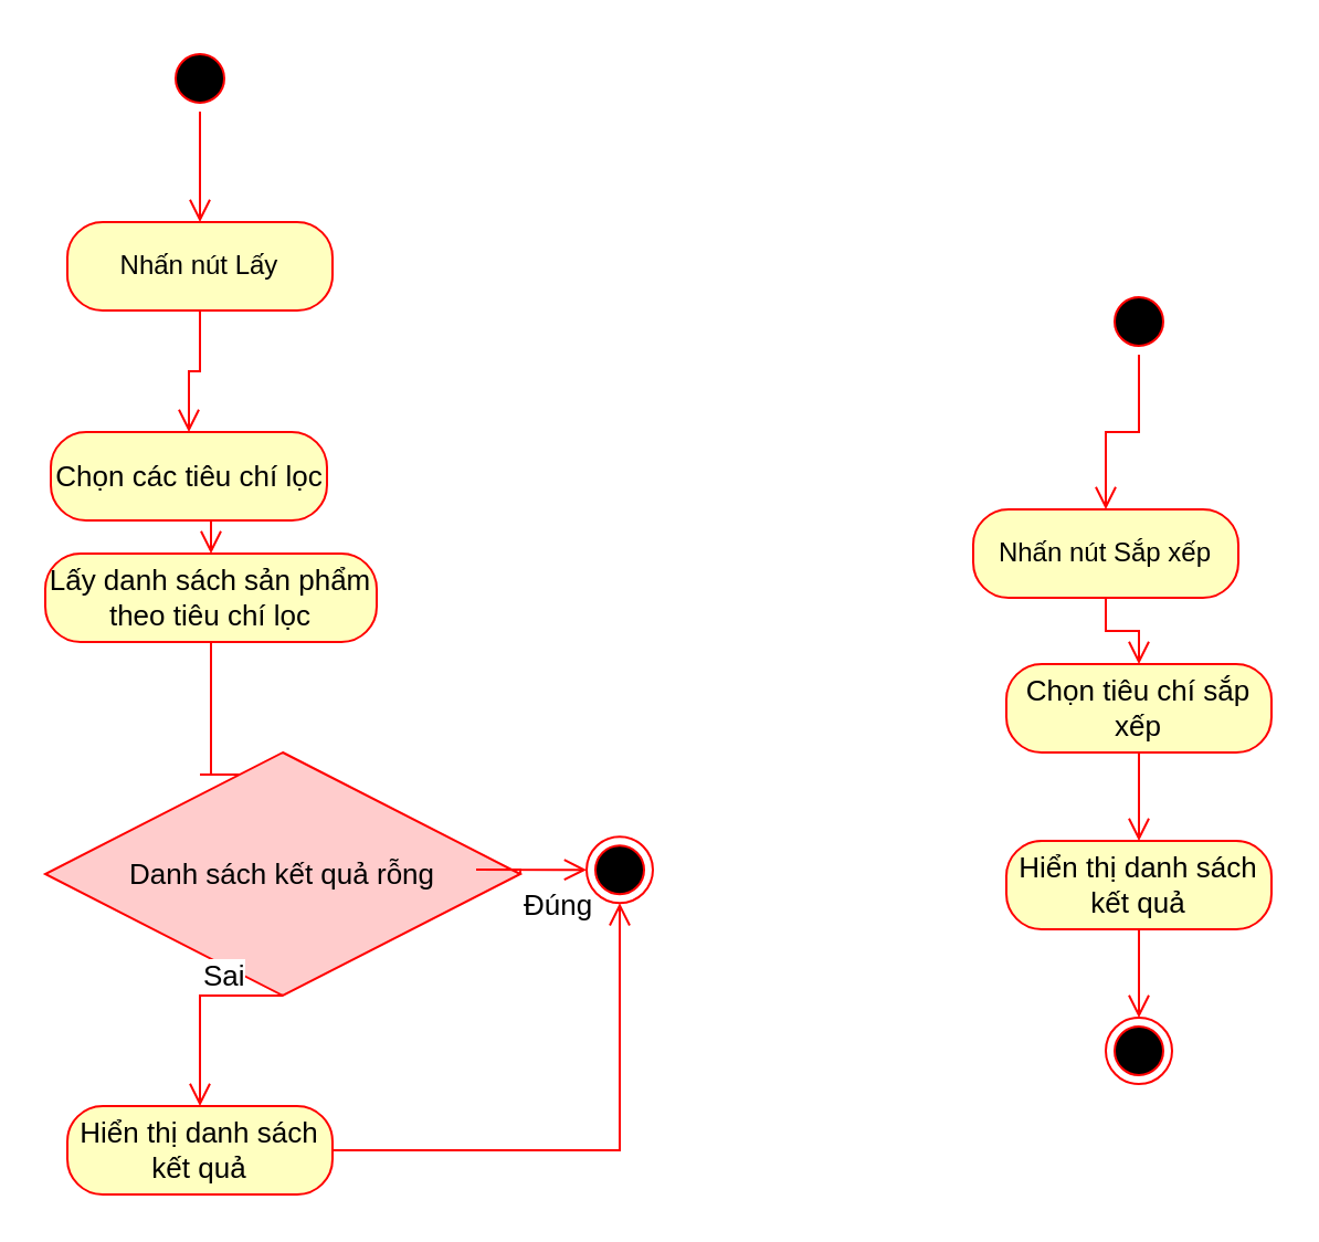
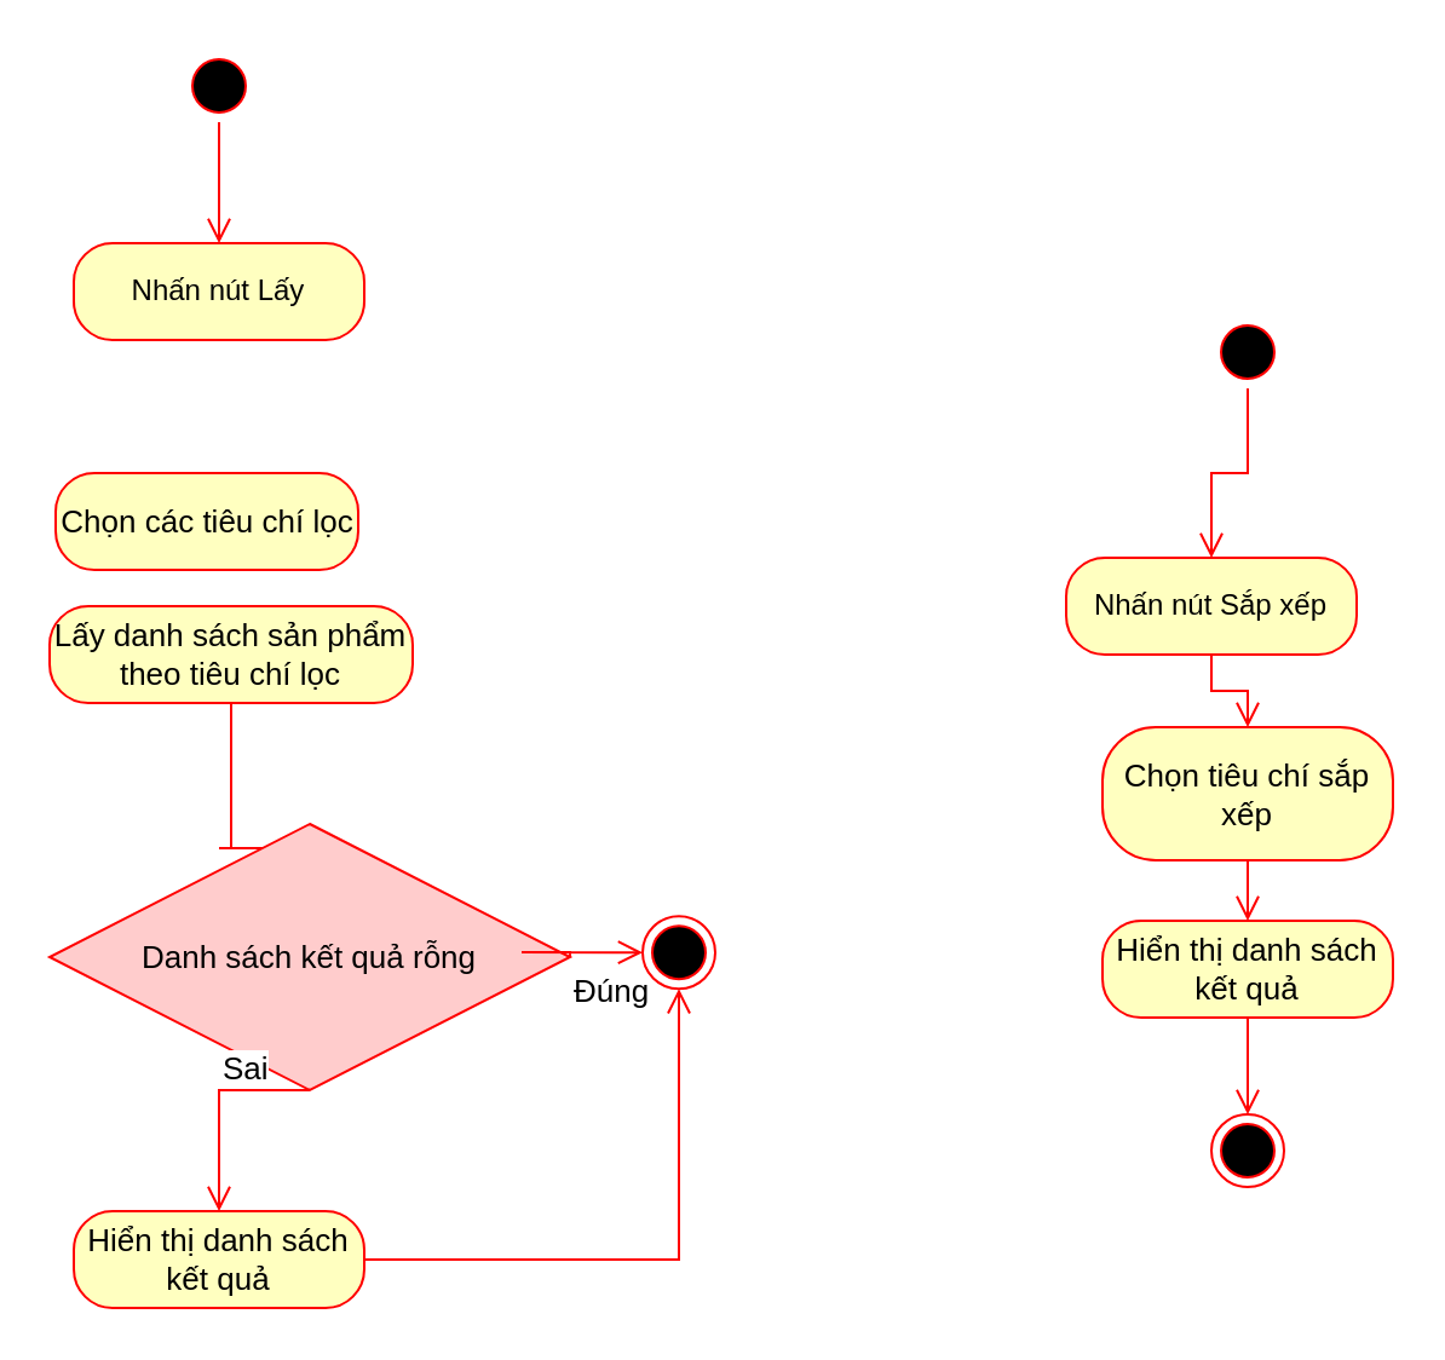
  <mxCell id="0" />
  <mxCell id="1" parent="0" />
  <mxCell id="2" value="" style="ellipse;html=1;shape=startState;fillColor=#000000;strokeColor=#ff0000;fontSize=13;" parent="1" vertex="1"><mxGeometry x="75" y="20" width="30" height="30" as="geometry" /></mxCell>
  <mxCell id="3" value="" style="edgeStyle=orthogonalEdgeStyle;html=1;verticalAlign=bottom;endArrow=open;endSize=8;strokeColor=#ff0000;rounded=0;entryX=0.5;entryY=0;entryDx=0;entryDy=0;exitX=0.5;exitY=1;exitDx=0;exitDy=0;fontSize=13;" parent="1" source="2" target="21" edge="1"><mxGeometry relative="1" as="geometry"><mxPoint x="90" y="190" as="targetPoint" /></mxGeometry></mxCell>
  <mxCell id="4" value="Chọn các tiêu chí lọc" style="rounded=1;whiteSpace=wrap;html=1;arcSize=40;fontColor=#000000;fillColor=#ffffc0;strokeColor=#ff0000;fontSize=13;" parent="1" vertex="1"><mxGeometry x="22.5" y="195" width="125" height="40" as="geometry" /></mxCell>
- <mxCell id="5" value="" style="edgeStyle=orthogonalEdgeStyle;html=1;verticalAlign=bottom;endArrow=open;endSize=8;strokeColor=#ff0000;rounded=0;entryX=0.5;entryY=0;entryDx=0;entryDy=0;exitX=0.5;exitY=1;exitDx=0;exitDy=0;fontSize=13;" parent="1" source="4" target="6" edge="1"><mxGeometry relative="1" as="geometry"><mxPoint x="215" y="320" as="targetPoint" /></mxGeometry></mxCell>
  <mxCell id="6" value="Lấy danh sách sản phẩm theo tiêu chí lọc" style="rounded=1;whiteSpace=wrap;html=1;arcSize=40;fontColor=#000000;fillColor=#ffffc0;strokeColor=#ff0000;fontSize=13;" parent="1" vertex="1"><mxGeometry x="20" y="250" width="150" height="40" as="geometry" /></mxCell>
  <mxCell id="7" value="" style="edgeStyle=orthogonalEdgeStyle;html=1;verticalAlign=bottom;endArrow=open;endSize=8;strokeColor=#ff0000;rounded=0;entryX=0.5;entryY=0;entryDx=0;entryDy=0;exitX=0.5;exitY=1;exitDx=0;exitDy=0;fontSize=13;" parent="1" source="6" target="8" edge="1"><mxGeometry relative="1" as="geometry"><mxPoint x="-25" y="420" as="targetPoint" /><mxPoint x="475" y="140" as="sourcePoint" /><Array as="points"><mxPoint x="90" y="350" /><mxPoint x="90" y="350" /></Array></mxGeometry></mxCell>
  <mxCell id="8" value="Danh sách kết quả rỗng" style="rhombus;whiteSpace=wrap;html=1;fillColor=#FFCCCC;strokeColor=#ff0000;fontSize=13;" parent="1" vertex="1"><mxGeometry x="20" y="340" width="215" height="110" as="geometry" /></mxCell>
  <mxCell id="9" value="Sai" style="edgeStyle=orthogonalEdgeStyle;html=1;align=left;verticalAlign=bottom;endArrow=open;endSize=8;strokeColor=#ff0000;rounded=0;entryX=0.5;entryY=0;entryDx=0;entryDy=0;exitX=0.5;exitY=1;exitDx=0;exitDy=0;fontSize=13;" parent="1" source="8" target="12" edge="1"><mxGeometry x="-0.116" relative="1" as="geometry"><mxPoint x="345" y="380" as="targetPoint" /><mxPoint x="345" y="540" as="sourcePoint" /><Array as="points"><mxPoint x="90" y="470" /><mxPoint x="90" y="470" /></Array><mxPoint as="offset" /></mxGeometry></mxCell>
  <mxCell id="10" value="Đúng" style="edgeStyle=orthogonalEdgeStyle;html=1;align=left;verticalAlign=top;endArrow=open;endSize=8;strokeColor=#ff0000;rounded=0;exitX=1;exitY=0.5;exitDx=0;exitDy=0;entryX=0;entryY=0.5;entryDx=0;entryDy=0;fontSize=13;" parent="1" source="8" target="11" edge="1"><mxGeometry x="-1" relative="1" as="geometry"><mxPoint x="325" y="460" as="targetPoint" /><Array as="points"><mxPoint x="215" y="393" /><mxPoint x="215" y="393" /></Array></mxGeometry></mxCell>
  <mxCell id="11" value="" style="ellipse;html=1;shape=endState;fillColor=#000000;strokeColor=#ff0000;fontSize=13;" parent="1" vertex="1"><mxGeometry x="265" y="378.12" width="30" height="30" as="geometry" /></mxCell>
  <mxCell id="12" value="Hiển thị danh sách kết quả" style="rounded=1;whiteSpace=wrap;html=1;arcSize=40;fontColor=#000000;fillColor=#ffffc0;strokeColor=#ff0000;fontSize=13;" parent="1" vertex="1"><mxGeometry x="30" y="500" width="120" height="40" as="geometry" /></mxCell>
  <mxCell id="13" value="" style="edgeStyle=orthogonalEdgeStyle;html=1;verticalAlign=bottom;endArrow=open;endSize=8;strokeColor=#ff0000;rounded=0;exitX=1;exitY=0.5;exitDx=0;exitDy=0;entryX=0.5;entryY=1;entryDx=0;entryDy=0;fontSize=13;" parent="1" source="12" target="11" edge="1"><mxGeometry relative="1" as="geometry"><mxPoint x="265" y="520" as="targetPoint" /></mxGeometry></mxCell>
  <mxCell id="14" value="" style="ellipse;html=1;shape=startState;fillColor=#000000;strokeColor=#ff0000;fontSize=13;" parent="1" vertex="1"><mxGeometry x="500" y="130" width="30" height="30" as="geometry" /></mxCell>
  <mxCell id="15" value="" style="edgeStyle=orthogonalEdgeStyle;html=1;verticalAlign=bottom;endArrow=open;endSize=8;strokeColor=#ff0000;rounded=0;entryX=0.5;entryY=0;entryDx=0;entryDy=0;fontSize=13;" parent="1" source="14" target="23" edge="1"><mxGeometry relative="1" as="geometry"><mxPoint x="515" y="320" as="targetPoint" /></mxGeometry></mxCell>
- <mxCell id="16" value="Chọn tiêu chí sắp xếp" style="rounded=1;whiteSpace=wrap;html=1;arcSize=40;fontColor=#000000;fillColor=#ffffc0;strokeColor=#ff0000;fontSize=13;" parent="1" vertex="1"><mxGeometry x="455" y="300" width="120" height="40" as="geometry" /></mxCell>
+ <mxCell id="16" value="Chọn tiêu chí sắp xếp" style="rounded=1;whiteSpace=wrap;html=1;arcSize=40;fontColor=#000000;fillColor=#ffffc0;strokeColor=#ff0000;fontSize=13;" parent="1" vertex="1"><mxGeometry x="455" y="300" width="120" height="55" as="geometry" /></mxCell>
  <mxCell id="17" value="" style="edgeStyle=orthogonalEdgeStyle;html=1;verticalAlign=bottom;endArrow=open;endSize=8;strokeColor=#ff0000;rounded=0;entryX=0.5;entryY=0;entryDx=0;entryDy=0;fontSize=13;" parent="1" source="16" target="18" edge="1"><mxGeometry relative="1" as="geometry"><mxPoint x="330" y="380" as="targetPoint" /></mxGeometry></mxCell>
  <mxCell id="18" value="Hiển thị danh sách kết quả" style="rounded=1;whiteSpace=wrap;html=1;arcSize=40;fontColor=#000000;fillColor=#ffffc0;strokeColor=#ff0000;fontSize=13;" parent="1" vertex="1"><mxGeometry x="455" y="380" width="120" height="40" as="geometry" /></mxCell>
  <mxCell id="19" value="" style="edgeStyle=orthogonalEdgeStyle;html=1;verticalAlign=bottom;endArrow=open;endSize=8;strokeColor=#ff0000;rounded=0;entryX=0.5;entryY=0;entryDx=0;entryDy=0;fontSize=13;" parent="1" source="18" target="20" edge="1"><mxGeometry relative="1" as="geometry"><mxPoint x="460" y="460" as="targetPoint" /></mxGeometry></mxCell>
  <mxCell id="20" value="" style="ellipse;html=1;shape=endState;fillColor=#000000;strokeColor=#ff0000;fontSize=13;" parent="1" vertex="1"><mxGeometry x="500" y="460" width="30" height="30" as="geometry" /></mxCell>
  <mxCell id="21" value="Nhấn nút Lấy" style="rounded=1;whiteSpace=wrap;html=1;arcSize=40;fontColor=#000000;fillColor=#ffffc0;strokeColor=#ff0000;" vertex="1" parent="1"><mxGeometry x="30" y="100" width="120" height="40" as="geometry" /></mxCell>
- <mxCell id="22" value="" style="edgeStyle=orthogonalEdgeStyle;html=1;verticalAlign=bottom;endArrow=open;endSize=8;strokeColor=#ff0000;rounded=0;entryX=0.5;entryY=0;entryDx=0;entryDy=0;" edge="1" source="21" parent="1" target="4"><mxGeometry relative="1" as="geometry"><mxPoint x="255" y="280" as="targetPoint" /></mxGeometry></mxCell>
  <mxCell id="23" value="Nhấn nút Sắp xếp" style="rounded=1;whiteSpace=wrap;html=1;arcSize=40;fontColor=#000000;fillColor=#ffffc0;strokeColor=#ff0000;" vertex="1" parent="1"><mxGeometry x="440" y="230" width="120" height="40" as="geometry" /></mxCell>
  <mxCell id="24" value="" style="edgeStyle=orthogonalEdgeStyle;html=1;verticalAlign=bottom;endArrow=open;endSize=8;strokeColor=#ff0000;rounded=0;entryX=0.5;entryY=0;entryDx=0;entryDy=0;" edge="1" source="23" parent="1" target="16"><mxGeometry relative="1" as="geometry"><mxPoint x="365" y="390" as="targetPoint" /></mxGeometry></mxCell>
